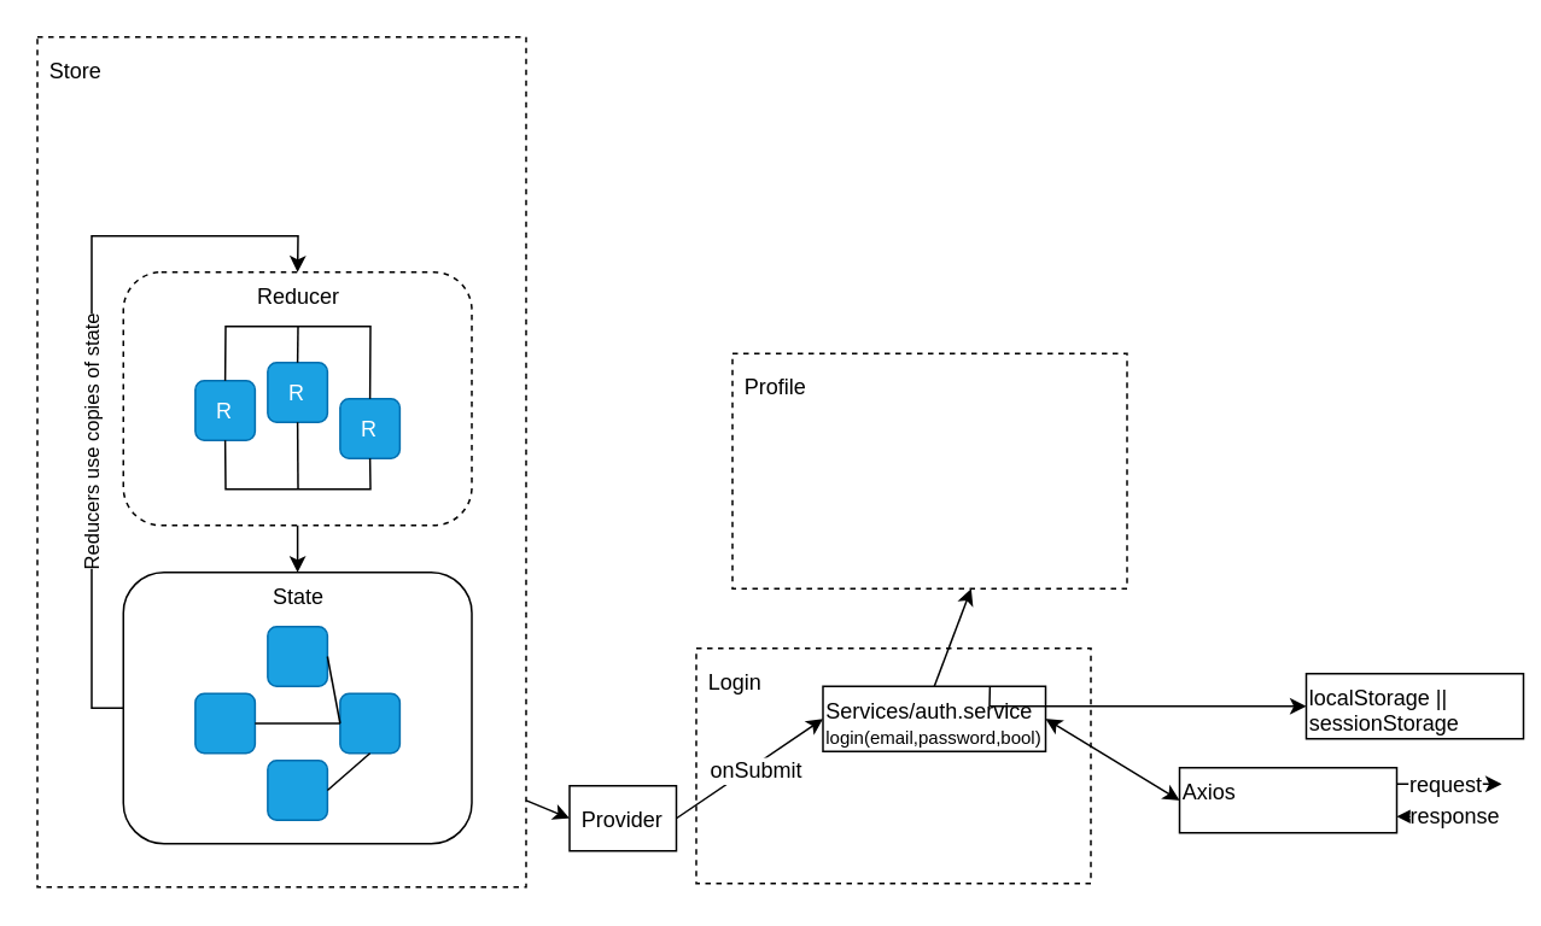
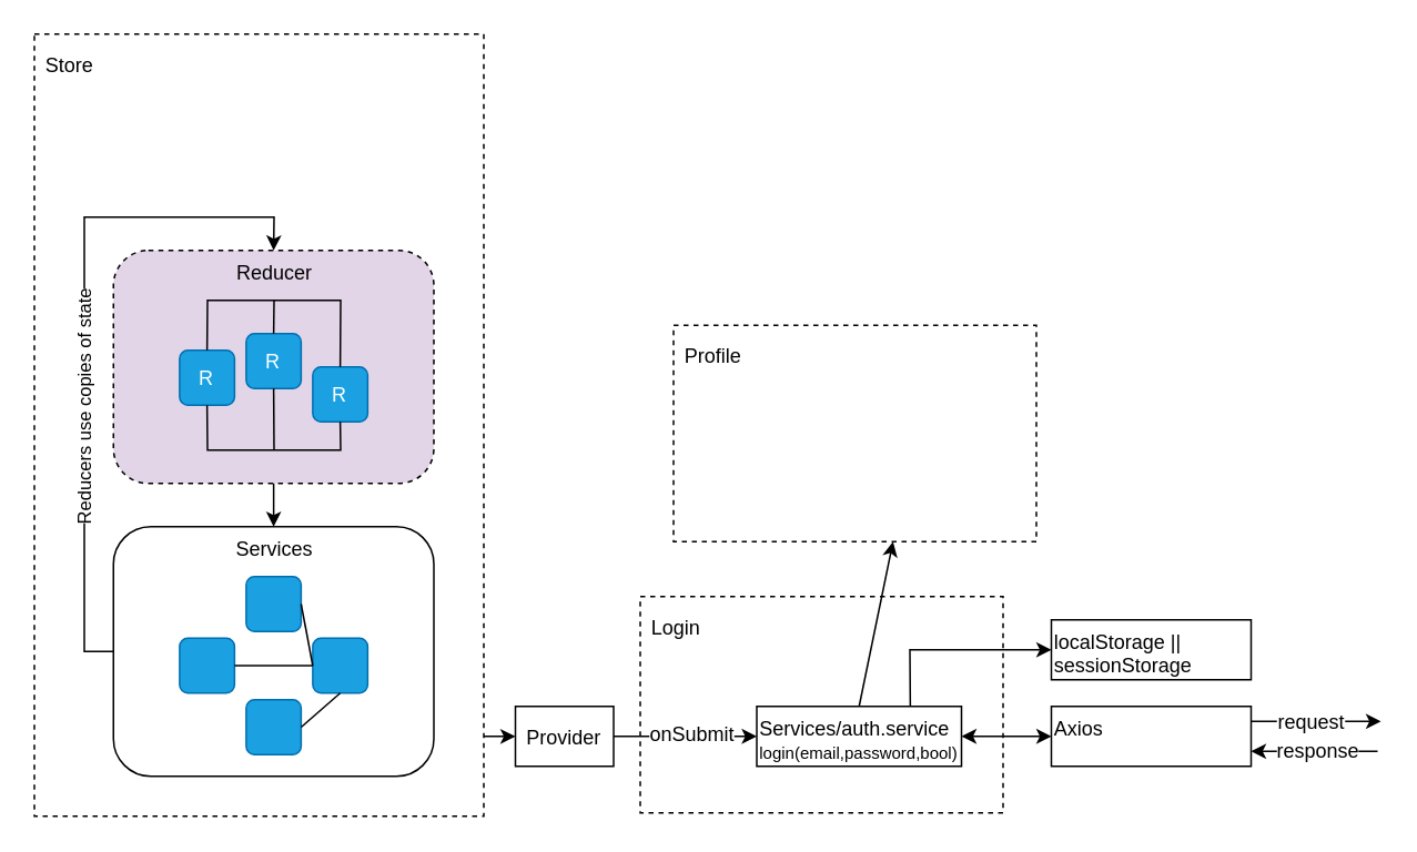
  <mxCell id="0" />
  <mxCell id="1" parent="0" />
- <mxCell id="2" value="localStorage || sessionStorage" style="rounded=0;whiteSpace=wrap;html=1;align=left;verticalAlign=top;" parent="1" vertex="1"><mxGeometry x="721" y="372" width="120" height="36" as="geometry" /></mxCell>
+ <mxCell id="2" value="localStorage || sessionStorage" style="rounded=0;whiteSpace=wrap;html=1;align=left;verticalAlign=top;" parent="1" vertex="1"><mxGeometry x="631" y="372" width="120" height="36" as="geometry" /></mxCell>
  <mxCell id="3" value="Store" style="whiteSpace=wrap;html=1;dashed=1;resizeHeight=1;resizeWidth=1;imageAspect=0;align=left;verticalAlign=top;spacing=7;" parent="1" vertex="1"><mxGeometry x="20" y="20" width="270" height="470" as="geometry" /></mxCell>
  <mxCell id="4" value="" style="group" parent="1" vertex="1" connectable="0"><mxGeometry x="67.5" y="316" width="192.5" height="150" as="geometry" /></mxCell>
- <mxCell id="5" value="State" style="rounded=1;whiteSpace=wrap;html=1;verticalAlign=top;" parent="4" vertex="1"><mxGeometry width="192.5" height="150" as="geometry" /></mxCell>
+ <mxCell id="5" value="Services" style="rounded=1;whiteSpace=wrap;html=1;verticalAlign=top;" parent="4" vertex="1"><mxGeometry width="192.5" height="150" as="geometry" /></mxCell>
  <mxCell id="6" value="" style="rounded=1;whiteSpace=wrap;html=1;fillColor=#1ba1e2;fontColor=#ffffff;strokeColor=#006EAF;" parent="4" vertex="1"><mxGeometry x="79.75" y="30" width="33" height="33" as="geometry" /></mxCell>
  <mxCell id="7" value="" style="rounded=1;whiteSpace=wrap;html=1;fillColor=#1ba1e2;fontColor=#ffffff;strokeColor=#006EAF;" parent="4" vertex="1"><mxGeometry x="39.75" y="67" width="33" height="33" as="geometry" /></mxCell>
  <mxCell id="8" value="" style="rounded=1;whiteSpace=wrap;html=1;fillColor=#1ba1e2;fontColor=#ffffff;strokeColor=#006EAF;" parent="4" vertex="1"><mxGeometry x="79.75" y="104" width="33" height="33" as="geometry" /></mxCell>
  <mxCell id="9" value="" style="rounded=1;whiteSpace=wrap;html=1;fillColor=#1ba1e2;fontColor=#ffffff;strokeColor=#006EAF;" parent="4" vertex="1"><mxGeometry x="119.75" y="67" width="33" height="33" as="geometry" /></mxCell>
  <mxCell id="10" value="" style="endArrow=none;html=1;exitX=1;exitY=0.5;exitDx=0;exitDy=0;entryX=0;entryY=0.5;entryDx=0;entryDy=0;" parent="4" source="7" target="9" edge="1"><mxGeometry width="50" height="50" relative="1" as="geometry"><mxPoint x="32.5" y="110" as="sourcePoint" /><mxPoint x="82.5" y="60" as="targetPoint" /></mxGeometry></mxCell>
  <mxCell id="11" value="" style="endArrow=none;html=1;exitX=1;exitY=0.5;exitDx=0;exitDy=0;entryX=0.5;entryY=1;entryDx=0;entryDy=0;" parent="4" source="8" target="9" edge="1"><mxGeometry width="50" height="50" relative="1" as="geometry"><mxPoint x="82.75" y="93.5" as="sourcePoint" /><mxPoint x="129.75" y="93.5" as="targetPoint" /></mxGeometry></mxCell>
  <mxCell id="12" value="" style="endArrow=none;html=1;exitX=0;exitY=0.5;exitDx=0;exitDy=0;entryX=1;entryY=0.5;entryDx=0;entryDy=0;" parent="4" source="9" target="6" edge="1"><mxGeometry width="50" height="50" relative="1" as="geometry"><mxPoint x="122.75" y="130.5" as="sourcePoint" /><mxPoint x="146.25" y="110" as="targetPoint" /></mxGeometry></mxCell>
  <mxCell id="13" value="" style="group" parent="1" vertex="1" connectable="0"><mxGeometry x="67.5" y="150" width="192.5" height="140" as="geometry" /></mxCell>
- <mxCell id="14" value="Reducer" style="rounded=1;whiteSpace=wrap;html=1;dashed=1;verticalAlign=top;" parent="13" vertex="1"><mxGeometry width="192.5" height="140" as="geometry" /></mxCell>
+ <mxCell id="14" value="Reducer" style="rounded=1;whiteSpace=wrap;html=1;dashed=1;verticalAlign=top;fillColor=#e1d5e7;" parent="13" vertex="1"><mxGeometry width="192.5" height="140" as="geometry" /></mxCell>
  <mxCell id="15" value="R" style="rounded=1;whiteSpace=wrap;html=1;fillColor=#1ba1e2;fontColor=#ffffff;strokeColor=#006EAF;" parent="13" vertex="1"><mxGeometry x="79.75" y="50" width="33" height="33" as="geometry" /></mxCell>
  <mxCell id="16" value="R" style="rounded=1;whiteSpace=wrap;html=1;fillColor=#1ba1e2;fontColor=#ffffff;strokeColor=#006EAF;" parent="13" vertex="1"><mxGeometry x="39.75" y="60" width="33" height="33" as="geometry" /></mxCell>
  <mxCell id="17" value="R" style="rounded=1;whiteSpace=wrap;html=1;fillColor=#1ba1e2;fontColor=#ffffff;strokeColor=#006EAF;" parent="13" vertex="1"><mxGeometry x="119.75" y="70" width="33" height="33" as="geometry" /></mxCell>
  <mxCell id="18" value="" style="endArrow=none;html=1;exitX=0.5;exitY=1;exitDx=0;exitDy=0;entryX=0.5;entryY=1;entryDx=0;entryDy=0;rounded=0;" parent="13" source="16" target="17" edge="1"><mxGeometry width="50" height="50" relative="1" as="geometry"><mxPoint x="62.5" y="160" as="sourcePoint" /><mxPoint x="112.5" y="110" as="targetPoint" /><Array as="points"><mxPoint x="56.5" y="120" /><mxPoint x="92.5" y="120" /><mxPoint x="136.5" y="120" /></Array></mxGeometry></mxCell>
  <mxCell id="19" value="" style="endArrow=none;html=1;exitX=0.5;exitY=0;exitDx=0;exitDy=0;entryX=0.5;entryY=0;entryDx=0;entryDy=0;rounded=0;" parent="13" source="16" target="17" edge="1"><mxGeometry width="50" height="50" relative="1" as="geometry"><mxPoint x="66.25" y="103" as="sourcePoint" /><mxPoint x="146.25" y="113" as="targetPoint" /><Array as="points"><mxPoint x="56.5" y="30" /><mxPoint x="136.5" y="30" /></Array></mxGeometry></mxCell>
  <mxCell id="20" value="" style="endArrow=none;html=1;rounded=0;entryX=0.5;entryY=1;entryDx=0;entryDy=0;" parent="13" target="15" edge="1"><mxGeometry width="50" height="50" relative="1" as="geometry"><mxPoint x="96.5" y="120" as="sourcePoint" /><mxPoint x="122.5" y="100" as="targetPoint" /></mxGeometry></mxCell>
  <mxCell id="21" value="" style="endArrow=none;html=1;rounded=0;entryX=0.5;entryY=0;entryDx=0;entryDy=0;" parent="13" target="15" edge="1"><mxGeometry width="50" height="50" relative="1" as="geometry"><mxPoint x="96.5" y="30" as="sourcePoint" /><mxPoint x="106.25" y="93" as="targetPoint" /></mxGeometry></mxCell>
  <mxCell id="22" value="" style="endArrow=classic;html=1;rounded=0;exitX=0.5;exitY=1;exitDx=0;exitDy=0;entryX=0.5;entryY=0;entryDx=0;entryDy=0;" parent="1" source="14" target="5" edge="1"><mxGeometry width="50" height="50" relative="1" as="geometry"><mxPoint x="150" y="360" as="sourcePoint" /><mxPoint x="200" y="310" as="targetPoint" /></mxGeometry></mxCell>
  <mxCell id="23" value="" style="endArrow=classic;html=1;rounded=0;entryX=0.5;entryY=0;entryDx=0;entryDy=0;exitX=0;exitY=0.5;exitDx=0;exitDy=0;" parent="1" source="5" target="14" edge="1"><mxGeometry width="50" height="50" relative="1" as="geometry"><mxPoint x="40" y="260" as="sourcePoint" /><mxPoint x="90" y="210" as="targetPoint" /><Array as="points"><mxPoint x="50" y="391" /><mxPoint x="50" y="130" /><mxPoint x="164" y="130" /></Array></mxGeometry></mxCell>
  <mxCell id="24" value="Reducers use copies of state" style="edgeLabel;html=1;align=center;verticalAlign=middle;resizable=0;points=[];horizontal=0;" parent="23" vertex="1" connectable="0"><mxGeometry x="-0.212" relative="1" as="geometry"><mxPoint as="offset" /></mxGeometry></mxCell>
  <mxCell id="25" value="Login" style="whiteSpace=wrap;html=1;dashed=1;resizeHeight=1;resizeWidth=1;imageAspect=0;align=left;verticalAlign=top;spacing=7;" parent="1" vertex="1"><mxGeometry x="384" y="358" width="218" height="130" as="geometry" /></mxCell>
- <mxCell id="26" value="Services/auth.service&lt;br style=&quot;font-size: 12px&quot;&gt;&lt;font style=&quot;font-size: 10px&quot;&gt;login(email,password,bool)&lt;/font&gt;" style="rounded=0;whiteSpace=wrap;html=1;fontSize=12;align=left;verticalAlign=top;" parent="1" vertex="1"><mxGeometry x="454" y="379" width="123" height="36" as="geometry" /></mxCell>
+ <mxCell id="26" value="Services/auth.service&lt;br style=&quot;font-size: 12px&quot;&gt;&lt;font style=&quot;font-size: 10px&quot;&gt;login(email,password,bool)&lt;/font&gt;" style="rounded=0;whiteSpace=wrap;html=1;fontSize=12;align=left;verticalAlign=top;" parent="1" vertex="1"><mxGeometry x="454" y="424" width="123" height="36" as="geometry" /></mxCell>
  <mxCell id="27" value="" style="endArrow=classic;html=1;rounded=0;fontSize=10;exitX=1;exitY=0.898;exitDx=0;exitDy=0;exitPerimeter=0;entryX=0;entryY=0.5;entryDx=0;entryDy=0;" parent="1" source="3" target="36" edge="1"><mxGeometry width="50" height="50" relative="1" as="geometry"><mxPoint x="301" y="434" as="sourcePoint" /><mxPoint x="329" y="442" as="targetPoint" /></mxGeometry></mxCell>
  <mxCell id="28" value="" style="endArrow=classic;html=1;rounded=0;fontSize=12;fontColor=#FF3333;exitX=0.75;exitY=0;exitDx=0;exitDy=0;entryX=0;entryY=0.5;entryDx=0;entryDy=0;" parent="1" source="26" target="2" edge="1"><mxGeometry width="50" height="50" relative="1" as="geometry"><mxPoint x="641" y="541" as="sourcePoint" /><mxPoint x="621" y="511" as="targetPoint" /><Array as="points"><mxPoint x="546" y="390" /></Array></mxGeometry></mxCell>
  <mxCell id="29" value="" style="endArrow=classic;html=1;rounded=0;fontSize=12;fontColor=#FF3333;exitX=0.5;exitY=0;exitDx=0;exitDy=0;entryX=0.605;entryY=1;entryDx=0;entryDy=0;entryPerimeter=0;" parent="1" source="26" target="37" edge="1"><mxGeometry width="50" height="50" relative="1" as="geometry"><mxPoint x="494" y="471" as="sourcePoint" /><mxPoint x="516" y="330" as="targetPoint" /></mxGeometry></mxCell>
- <mxCell id="30" value="Axios" style="rounded=0;whiteSpace=wrap;html=1;align=left;verticalAlign=top;" parent="1" vertex="1"><mxGeometry x="651" y="424" width="120" height="36" as="geometry" /></mxCell>
+ <mxCell id="30" value="Axios" style="rounded=0;whiteSpace=wrap;html=1;align=left;verticalAlign=top;" parent="1" vertex="1"><mxGeometry x="631" y="424" width="120" height="36" as="geometry" /></mxCell>
  <mxCell id="31" value="" style="endArrow=classic;startArrow=classic;html=1;rounded=0;fontSize=12;fontColor=#FF3333;entryX=0;entryY=0.5;entryDx=0;entryDy=0;exitX=1;exitY=0.5;exitDx=0;exitDy=0;" parent="1" source="26" target="30" edge="1"><mxGeometry width="50" height="50" relative="1" as="geometry"><mxPoint x="577" y="442" as="sourcePoint" /><mxPoint x="567" y="558" as="targetPoint" /></mxGeometry></mxCell>
  <mxCell id="32" value="" style="endArrow=classic;html=1;rounded=0;fontSize=12;fontColor=default;exitX=1;exitY=0.25;exitDx=0;exitDy=0;" parent="1" source="30" edge="1"><mxGeometry width="50" height="50" relative="1" as="geometry"><mxPoint x="790" y="469" as="sourcePoint" /><mxPoint x="829" y="433" as="targetPoint" /></mxGeometry></mxCell>
  <mxCell id="33" value="request" style="edgeLabel;html=1;align=center;verticalAlign=middle;resizable=0;points=[];fontSize=12;fontColor=default;" parent="32" vertex="1" connectable="0"><mxGeometry x="-0.122" relative="1" as="geometry"><mxPoint x="1" as="offset" /></mxGeometry></mxCell>
  <mxCell id="34" value="" style="endArrow=classic;html=1;rounded=0;fontSize=12;fontColor=default;entryX=1;entryY=0.75;entryDx=0;entryDy=0;" parent="1" target="30" edge="1"><mxGeometry width="50" height="50" relative="1" as="geometry"><mxPoint x="827" y="451" as="sourcePoint" /><mxPoint x="849" y="454" as="targetPoint" /></mxGeometry></mxCell>
  <mxCell id="35" value="response" style="edgeLabel;html=1;align=center;verticalAlign=middle;resizable=0;points=[];fontSize=12;fontColor=default;" parent="34" vertex="1" connectable="0"><mxGeometry x="0.155" relative="1" as="geometry"><mxPoint x="7" y="-1" as="offset" /></mxGeometry></mxCell>
- <mxCell id="36" value="Provider" style="whiteSpace=wrap;html=1;resizeHeight=1;resizeWidth=1;imageAspect=0;align=left;verticalAlign=top;spacing=7;" parent="1" vertex="1"><mxGeometry x="314" y="434" width="59" height="36" as="geometry" /></mxCell>
+ <mxCell id="36" value="Provider" style="whiteSpace=wrap;html=1;resizeHeight=1;resizeWidth=1;imageAspect=0;align=left;verticalAlign=top;spacing=7;" parent="1" vertex="1"><mxGeometry x="309" y="424" width="59" height="36" as="geometry" /></mxCell>
  <mxCell id="37" value="Profile" style="whiteSpace=wrap;html=1;dashed=1;resizeHeight=1;resizeWidth=1;imageAspect=0;align=left;verticalAlign=top;spacing=7;" vertex="1" parent="1"><mxGeometry x="404" y="195" width="218" height="130" as="geometry" /></mxCell>
  <mxCell id="38" value="" style="endArrow=classic;html=1;fontSize=10;fontColor=#F0F0F0;exitX=1;exitY=0.5;exitDx=0;exitDy=0;entryX=0;entryY=0.5;entryDx=0;entryDy=0;" edge="1" parent="1" source="36" target="26"><mxGeometry width="50" height="50" relative="1" as="geometry"><mxPoint x="343" y="541" as="sourcePoint" /><mxPoint x="393" y="491" as="targetPoint" /></mxGeometry></mxCell>
  <mxCell id="39" value="&lt;span style=&quot;font-size: 12px&quot;&gt;onSubmit&lt;/span&gt;" style="edgeLabel;html=1;align=center;verticalAlign=middle;resizable=0;points=[];fontSize=10;fontColor=default;" vertex="1" connectable="0" parent="38"><mxGeometry x="-0.103" y="-1" relative="1" as="geometry"><mxPoint x="7" y="-3" as="offset" /></mxGeometry></mxCell>
